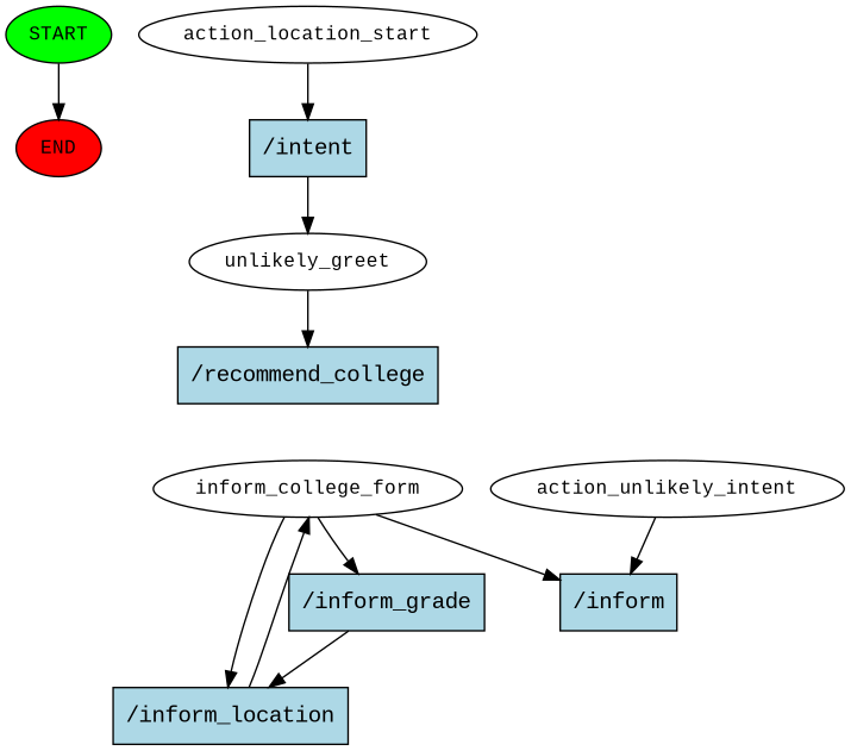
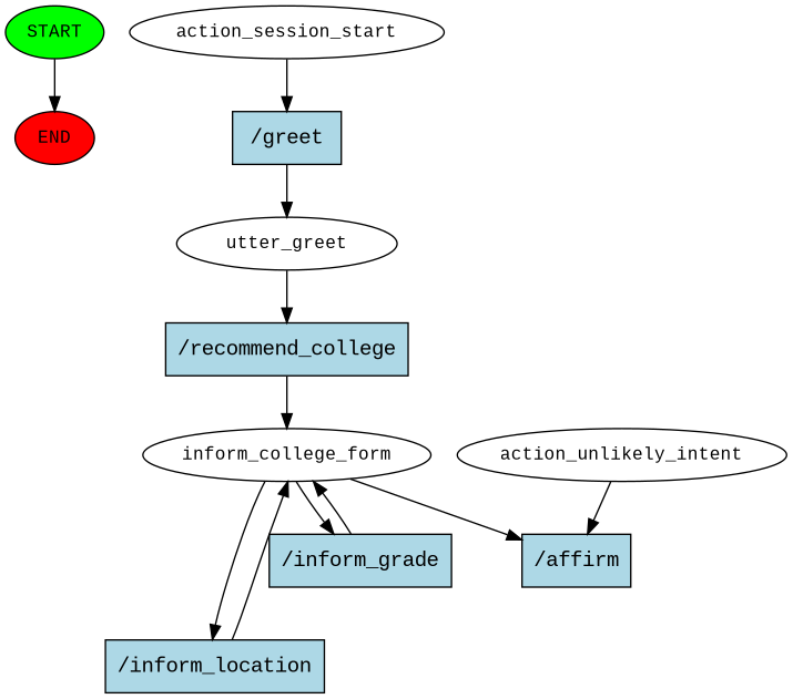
  digraph {
    fontname="Liberation Mono"
    node [fillcolor=lightblue fontname="Liberation Mono" fontsize=12 style=filled]
    edge [fontname="Liberation Mono"]
    n1 [fillcolor=green label=START]
    n2 [fillcolor=red label=END]
-   n3 [label=action_location_start fillcolor="" style=""]
-   n4 [label="/intent" shape=rect fontsize=""]
-   n5 [label=unlikely_greet fillcolor="" style=""]
+   n3 [label=action_session_start fillcolor="" style=""]
+   n4 [label="/greet" shape=rect fontsize=""]
+   n5 [label=utter_greet fillcolor="" style=""]
    n6 [label="/recommend_college" shape=rect fontsize=""]
    n7 [label=inform_college_form fillcolor="" style=""]
    n8 [label="/inform_location" shape=rect fontsize=""]
    n9 [label="/inform_grade" shape=rect fontsize=""]
-   n10 [label="/inform" shape=rect fontsize=""]
+   n10 [label="/affirm" shape=rect fontsize=""]
    n11 [label=action_unlikely_intent fillcolor="" style=""]
    n1 -> n2
    n3 -> n4
    n4 -> n5
    n5 -> n6
+   n6 -> n7
    n7 -> n8
    n7 -> n9
    n7 -> n10
    n8 -> n7
-   n9 -> n8
+   n9 -> n7
    n11 -> n10
  }
